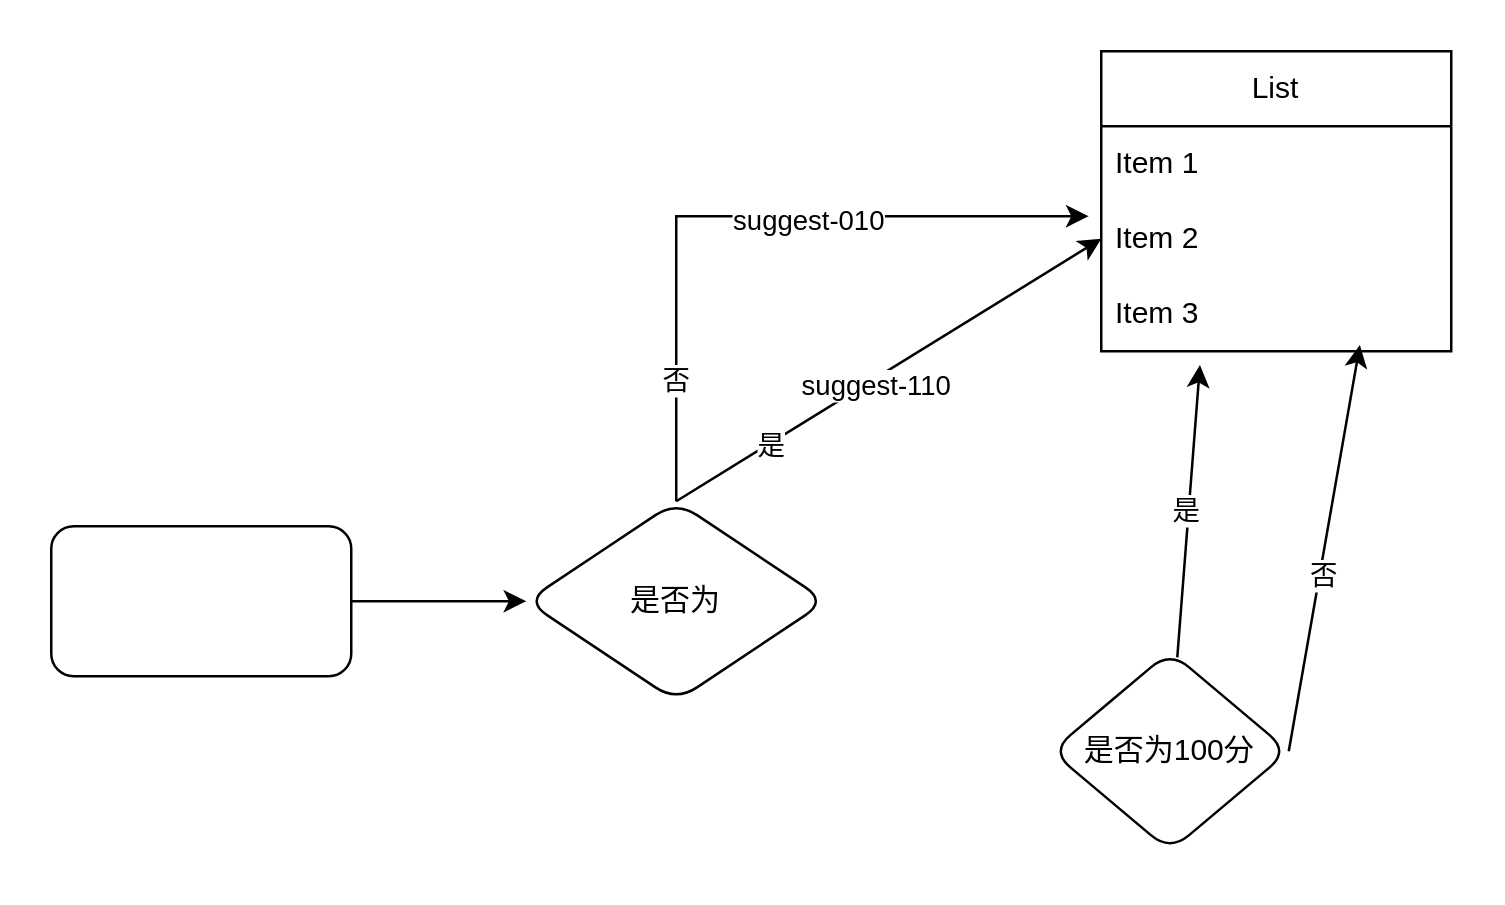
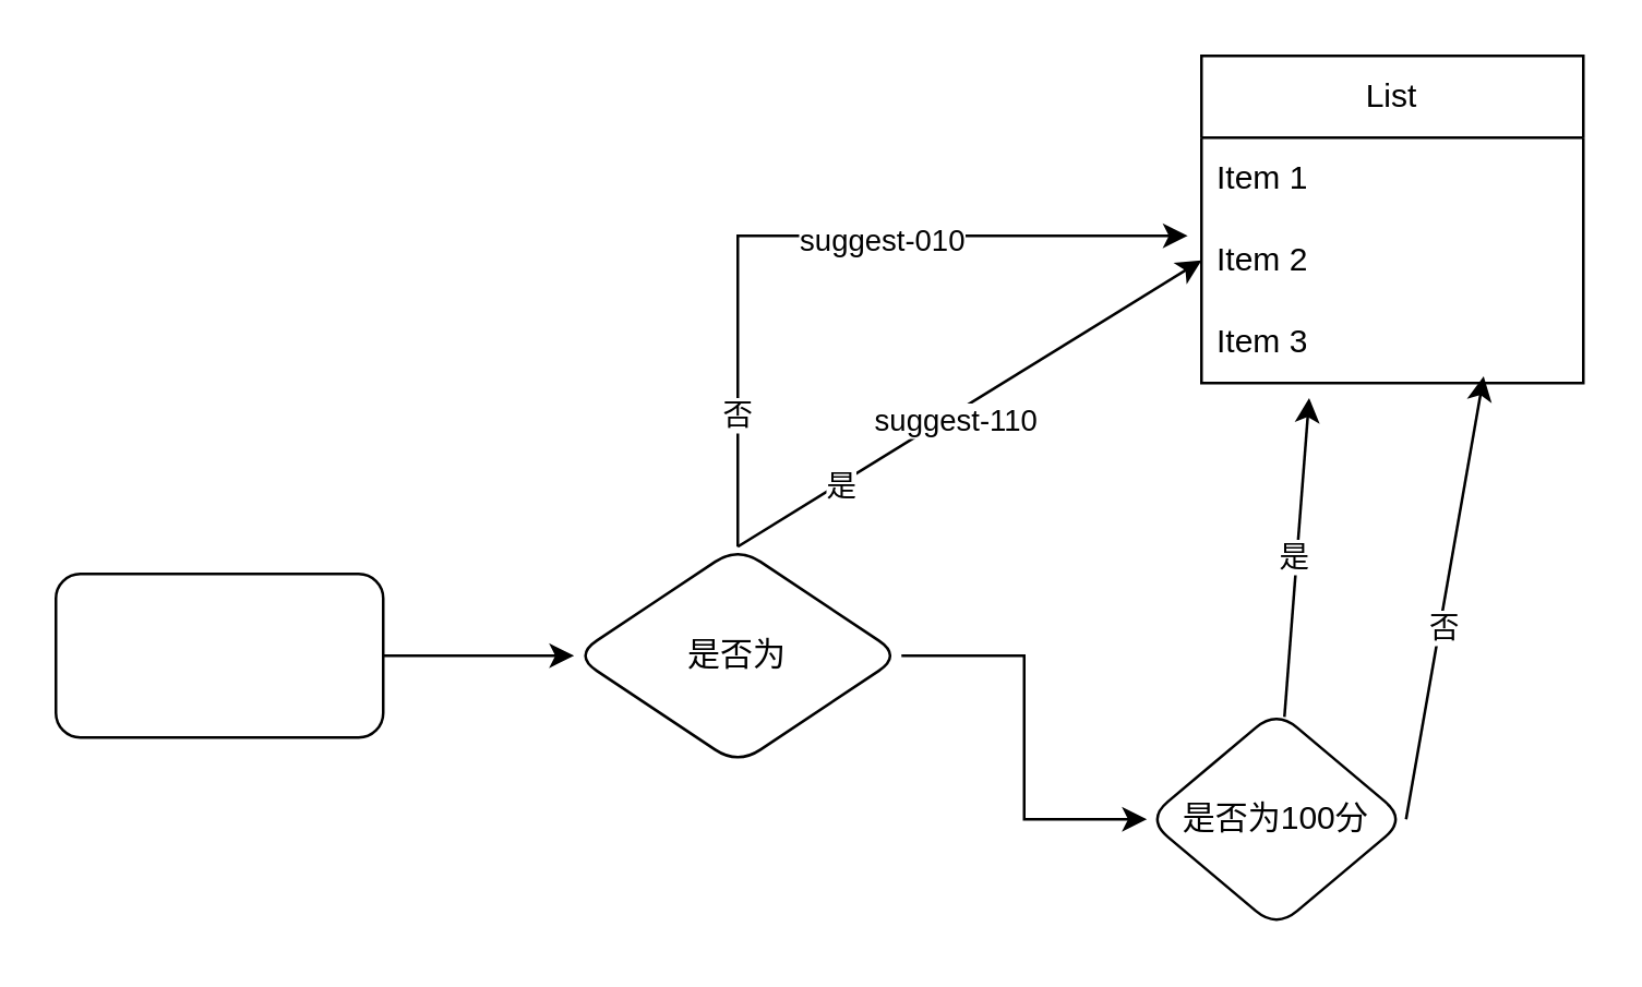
  <mxCell id="0" />
  <mxCell id="1" parent="0" />
  <mxCell id="2" value="" style="edgeStyle=orthogonalEdgeStyle;rounded=0;orthogonalLoop=1;jettySize=auto;html=1;" edge="1" parent="1" source="3" target="9"><mxGeometry relative="1" as="geometry" /></mxCell>
  <mxCell id="3" value="" style="rounded=1;whiteSpace=wrap;html=1;" vertex="1" parent="1"><mxGeometry x="20" y="210" width="120" height="60" as="geometry" /></mxCell>
  <mxCell id="4" value="" style="edgeStyle=orthogonalEdgeStyle;rounded=0;orthogonalLoop=1;jettySize=auto;html=1;entryX=-0.036;entryY=0.2;entryDx=0;entryDy=0;entryPerimeter=0;" edge="1" parent="1" source="9" target="12"><mxGeometry relative="1" as="geometry"><mxPoint x="400" y="240" as="targetPoint" /></mxGeometry></mxCell>
  <mxCell id="5" value="是" style="edgeLabel;html=1;align=center;verticalAlign=middle;resizable=0;points=[];" vertex="1" connectable="0" parent="4"><mxGeometry x="0.133" y="1" relative="1" as="geometry"><mxPoint y="1" as="offset" /></mxGeometry></mxCell>
  <mxCell id="6" value="suggest-010" style="edgeLabel;html=1;align=center;verticalAlign=middle;resizable=0;points=[];" vertex="1" connectable="0" parent="4"><mxGeometry x="0.19" relative="1" as="geometry"><mxPoint y="1" as="offset" /></mxGeometry></mxCell>
  <mxCell id="7" value="否" style="edgeLabel;html=1;align=center;verticalAlign=middle;resizable=0;points=[];" vertex="1" connectable="0" parent="4"><mxGeometry x="-0.638" y="1" relative="1" as="geometry"><mxPoint y="1" as="offset" /></mxGeometry></mxCell>
+ <mxCell id="8" value="" style="edgeStyle=orthogonalEdgeStyle;rounded=0;orthogonalLoop=1;jettySize=auto;html=1;" edge="1" parent="1" source="9" target="17"><mxGeometry relative="1" as="geometry" /></mxCell>
  <mxCell id="9" value="是否为" style="rhombus;whiteSpace=wrap;html=1;rounded=1;" vertex="1" parent="1"><mxGeometry x="210" y="200" width="120" height="80" as="geometry" /></mxCell>
  <mxCell id="10" value="List" style="swimlane;fontStyle=0;childLayout=stackLayout;horizontal=1;startSize=30;horizontalStack=0;resizeParent=1;resizeParentMax=0;resizeLast=0;collapsible=1;marginBottom=0;whiteSpace=wrap;html=1;" vertex="1" parent="1"><mxGeometry x="440" y="20" width="140" height="120" as="geometry" /></mxCell>
  <mxCell id="11" value="Item 1" style="text;strokeColor=none;fillColor=none;align=left;verticalAlign=middle;spacingLeft=4;spacingRight=4;overflow=hidden;points=[[0,0.5],[1,0.5]];portConstraint=eastwest;rotatable=0;whiteSpace=wrap;html=1;" vertex="1" parent="10"><mxGeometry y="30" width="140" height="30" as="geometry" /></mxCell>
  <mxCell id="12" value="Item 2" style="text;strokeColor=none;fillColor=none;align=left;verticalAlign=middle;spacingLeft=4;spacingRight=4;overflow=hidden;points=[[0,0.5],[1,0.5]];portConstraint=eastwest;rotatable=0;whiteSpace=wrap;html=1;" vertex="1" parent="10"><mxGeometry y="60" width="140" height="30" as="geometry" /></mxCell>
  <mxCell id="13" value="Item 3" style="text;strokeColor=none;fillColor=none;align=left;verticalAlign=middle;spacingLeft=4;spacingRight=4;overflow=hidden;points=[[0,0.5],[1,0.5]];portConstraint=eastwest;rotatable=0;whiteSpace=wrap;html=1;" vertex="1" parent="10"><mxGeometry y="90" width="140" height="30" as="geometry" /></mxCell>
  <mxCell id="14" value="" style="endArrow=classic;html=1;rounded=0;entryX=0;entryY=0.5;entryDx=0;entryDy=0;exitX=0.5;exitY=0;exitDx=0;exitDy=0;" edge="1" parent="1" source="9" target="12"><mxGeometry width="50" height="50" relative="1" as="geometry"><mxPoint x="310" y="240" as="sourcePoint" /><mxPoint x="360" y="190" as="targetPoint" /></mxGeometry></mxCell>
  <mxCell id="15" value="是" style="edgeLabel;html=1;align=center;verticalAlign=middle;resizable=0;points=[];" vertex="1" connectable="0" parent="14"><mxGeometry x="-0.558" y="-1" relative="1" as="geometry"><mxPoint as="offset" /></mxGeometry></mxCell>
  <mxCell id="16" value="suggest-110" style="edgeLabel;html=1;align=center;verticalAlign=middle;resizable=0;points=[];" vertex="1" connectable="0" parent="14"><mxGeometry x="-0.083" y="-2" relative="1" as="geometry"><mxPoint as="offset" /></mxGeometry></mxCell>
  <mxCell id="17" value="是否为100分" style="rhombus;whiteSpace=wrap;html=1;rounded=1;" vertex="1" parent="1"><mxGeometry x="420" y="260" width="95" height="80" as="geometry" /></mxCell>
  <mxCell id="18" value="" style="endArrow=classic;html=1;rounded=0;entryX=0.282;entryY=1.183;entryDx=0;entryDy=0;entryPerimeter=0;" edge="1" parent="1" source="17" target="13"><mxGeometry width="50" height="50" relative="1" as="geometry"><mxPoint x="470" y="200" as="sourcePoint" /><mxPoint x="360" y="190" as="targetPoint" /></mxGeometry></mxCell>
  <mxCell id="19" value="是" style="edgeLabel;html=1;align=center;verticalAlign=middle;resizable=0;points=[];" vertex="1" connectable="0" parent="18"><mxGeometry x="0.005" y="1" relative="1" as="geometry"><mxPoint as="offset" /></mxGeometry></mxCell>
  <mxCell id="20" value="" style="endArrow=classic;html=1;rounded=0;entryX=0.739;entryY=0.917;entryDx=0;entryDy=0;entryPerimeter=0;exitX=1;exitY=0.5;exitDx=0;exitDy=0;" edge="1" parent="1" source="17" target="13"><mxGeometry width="50" height="50" relative="1" as="geometry"><mxPoint x="481" y="211" as="sourcePoint" /><mxPoint x="483" y="152" as="targetPoint" /></mxGeometry></mxCell>
  <mxCell id="21" value="否" style="edgeLabel;html=1;align=center;verticalAlign=middle;resizable=0;points=[];" vertex="1" connectable="0" parent="20"><mxGeometry x="-0.124" y="-1" relative="1" as="geometry"><mxPoint as="offset" /></mxGeometry></mxCell>
